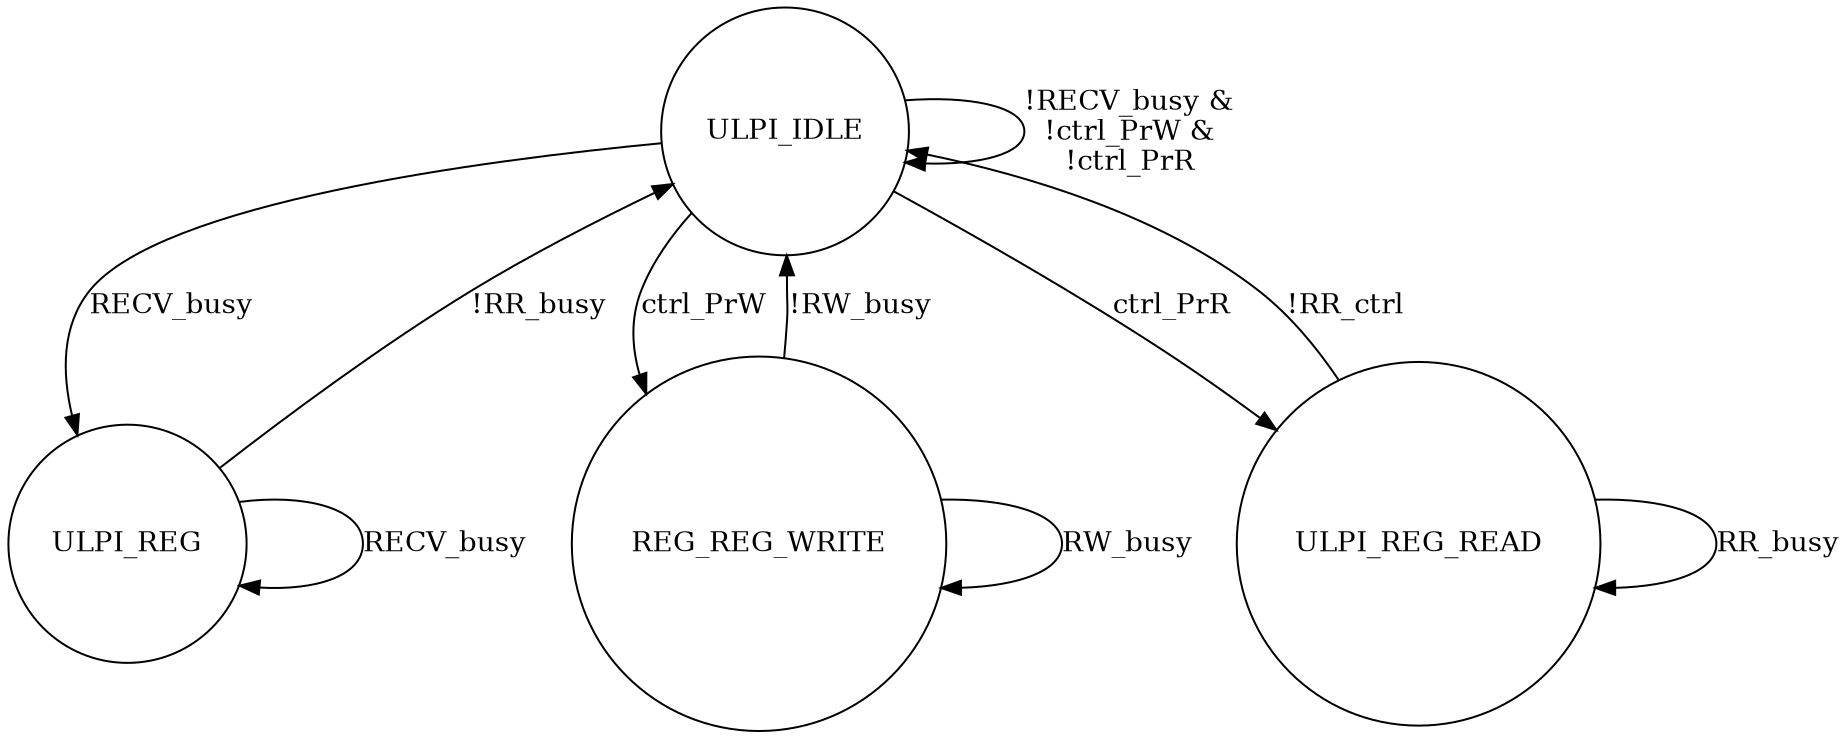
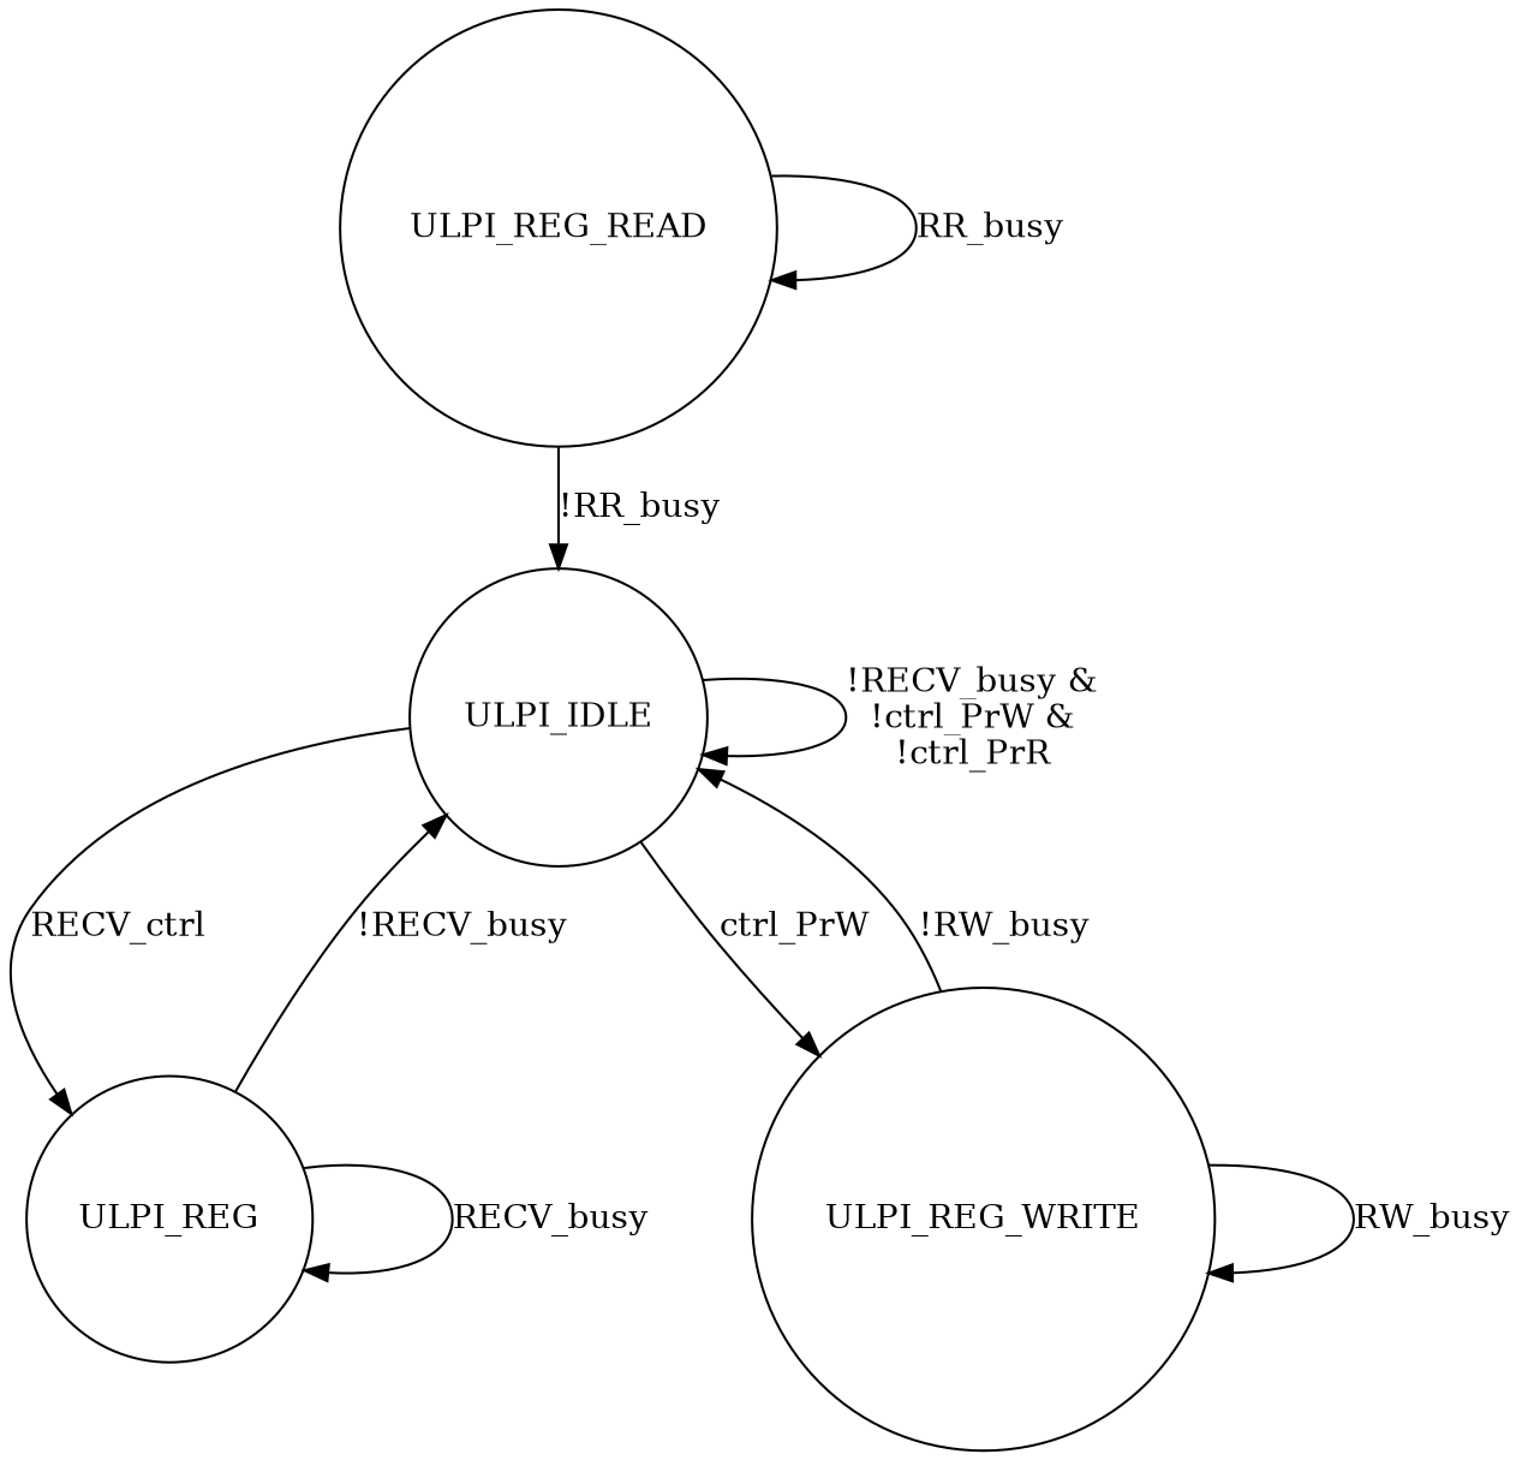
  digraph {
    nodesep=0.8
    splines=spline
    node [shape=circle]
    n1 [label=ULPI_IDLE]
    n2 [label=ULPI_REG]
-   n3 [label=REG_REG_WRITE]
+   n3 [label=ULPI_REG_WRITE]
    n4 [label=ULPI_REG_READ]
    n1 -> n1 [label="\n!RECV_busy &\n!ctrl_PrW &\n!ctrl_PrR\n                  "]
-   n1 -> n2 [label=RECV_busy]
+   n1 -> n2 [label=RECV_ctrl]
    n1 -> n3 [label=ctrl_PrW]
-   n1 -> n4 [label=ctrl_PrR]
-   n2 -> n1 [label="!RR_busy"]
+   n2 -> n1 [label="!RECV_busy"]
    n2 -> n2 [label=RECV_busy]
    n3 -> n1 [label="!RW_busy"]
    n3 -> n3 [label=RW_busy]
-   n4 -> n1 [label="!RR_ctrl"]
+   n4 -> n1 [label="!RR_busy"]
    n4 -> n4 [label=RR_busy]
  }
